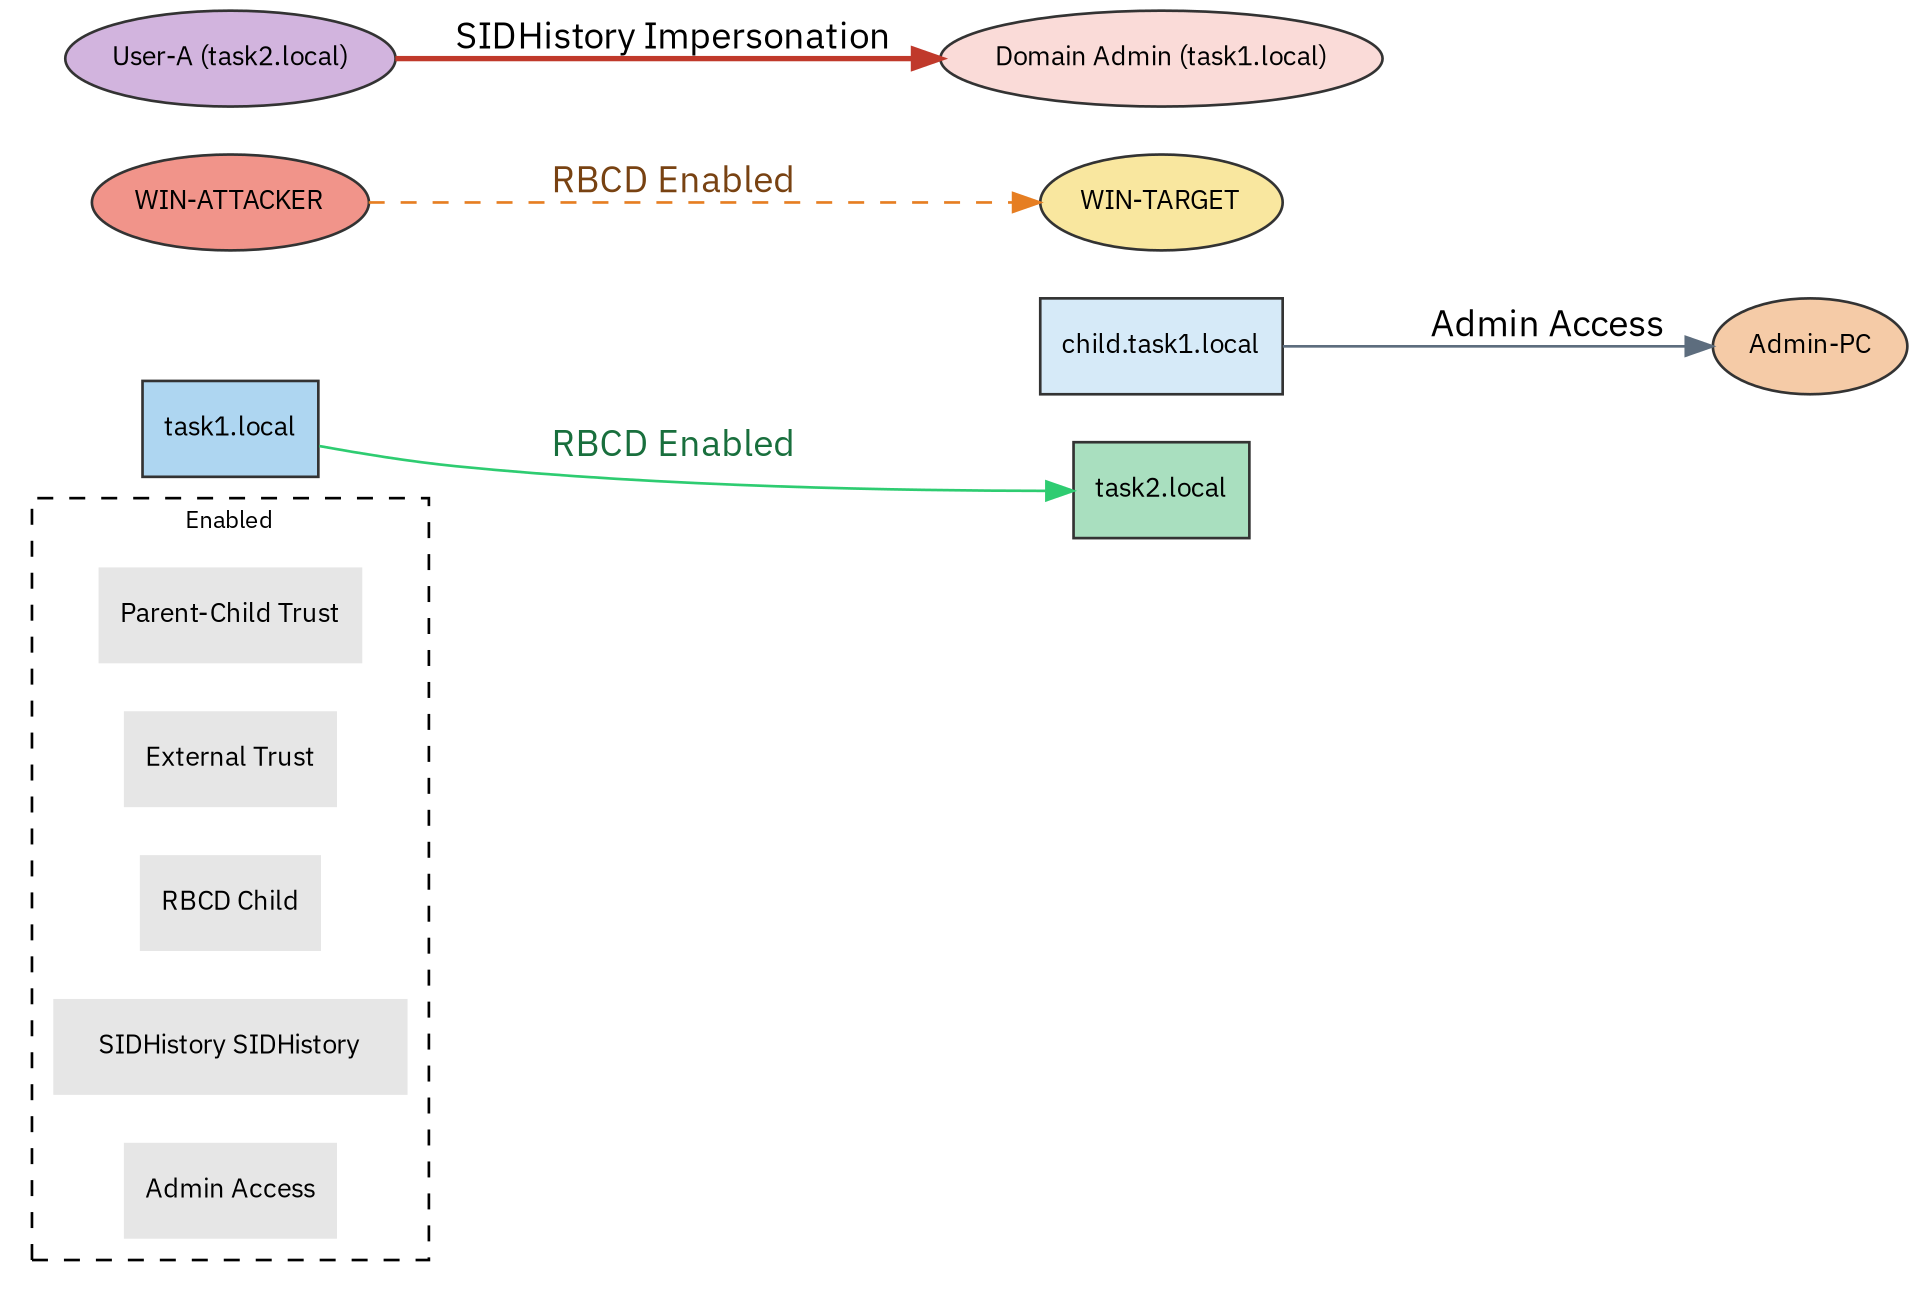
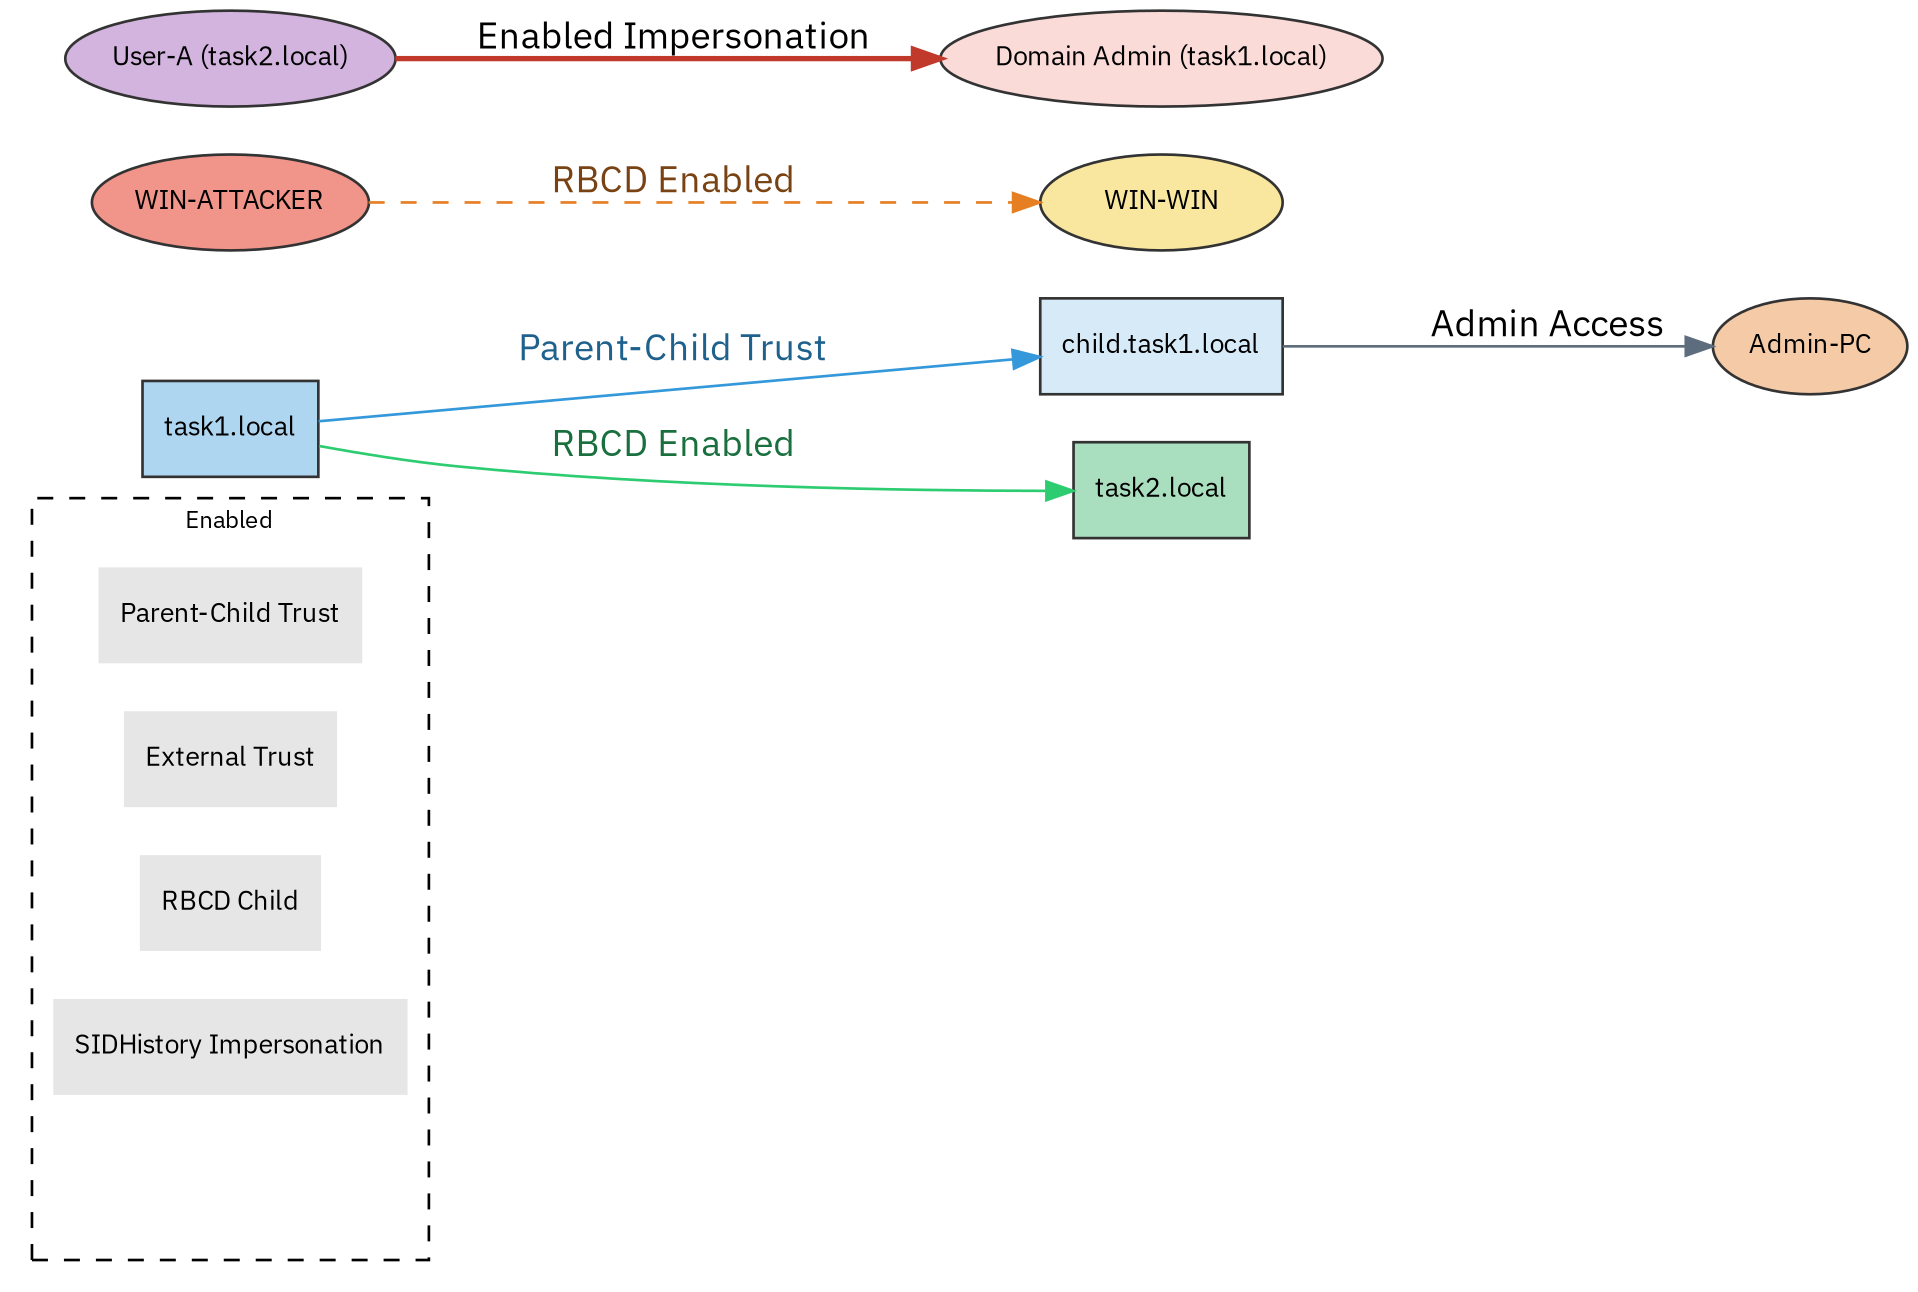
  digraph {
    bgcolor="#FFFFFF"
    fontname="IBM Plex Sans"
    rankdir=LR
    node [color="#333333" fillcolor="#E6E6E6" fontname="IBM Plex Sans" fontsize=10 shape=plaintext style=filled]
    edge [fontname="IBM Plex Sans"]
    "Parent-Child Trust"
    "External Trust"
    n3 [label="RBCD Child"]
-   "SIDHistory Impersonation" [label="SIDHistory SIDHistory"]
-   "Admin Access"
+   "SIDHistory Impersonation"
    "task1.local" [fillcolor="#AED6F1" shape=box]
    "child.task1.local" [fillcolor="#D6EAF8" shape=box]
    "task2.local" [fillcolor="#A9DFBF" shape=box]
    "Admin-PC" [fillcolor="#F5CBA7" shape=ellipse]
    "WIN-ATTACKER" [fillcolor="#F1948A" shape=ellipse]
-   "WIN-TARGET" [fillcolor="#F9E79F" shape=ellipse]
+   "WIN-TARGET" [fillcolor="#F9E79F" shape=ellipse label="WIN-WIN"]
    "User-A (task2.local)" [fillcolor="#D2B4DE" shape=ellipse]
    "Domain Admin (task1.local)" [fillcolor="#FADBD8" shape=ellipse]
    subgraph cluster_1 {
      fontsize=9
      label=Enabled
      style=dashed
      "Parent-Child Trust"
      "External Trust"
      n3
      "SIDHistory Impersonation"
-     "Admin Access"
    }
+   "task1.local" -> "child.task1.local" [color="#3498DB" fontcolor="#1F618D" label="Parent-Child Trust"]
    "task1.local" -> "task2.local" [color="#2ECC71" fontcolor="#196F3D" label="RBCD Enabled"]
    "child.task1.local" -> "Admin-PC" [color="#5D6D7E" label="Admin Access" style=solid]
    "WIN-ATTACKER" -> "WIN-TARGET" [color="#E67E22" fontcolor="#784212" label="RBCD Enabled" style=dashed]
-   "User-A (task2.local)" -> "Domain Admin (task1.local)" [color="#C0392B" label="SIDHistory Impersonation" style=bold]
+   "User-A (task2.local)" -> "Domain Admin (task1.local)" [color="#C0392B" label="Enabled Impersonation" style=bold]
  }
